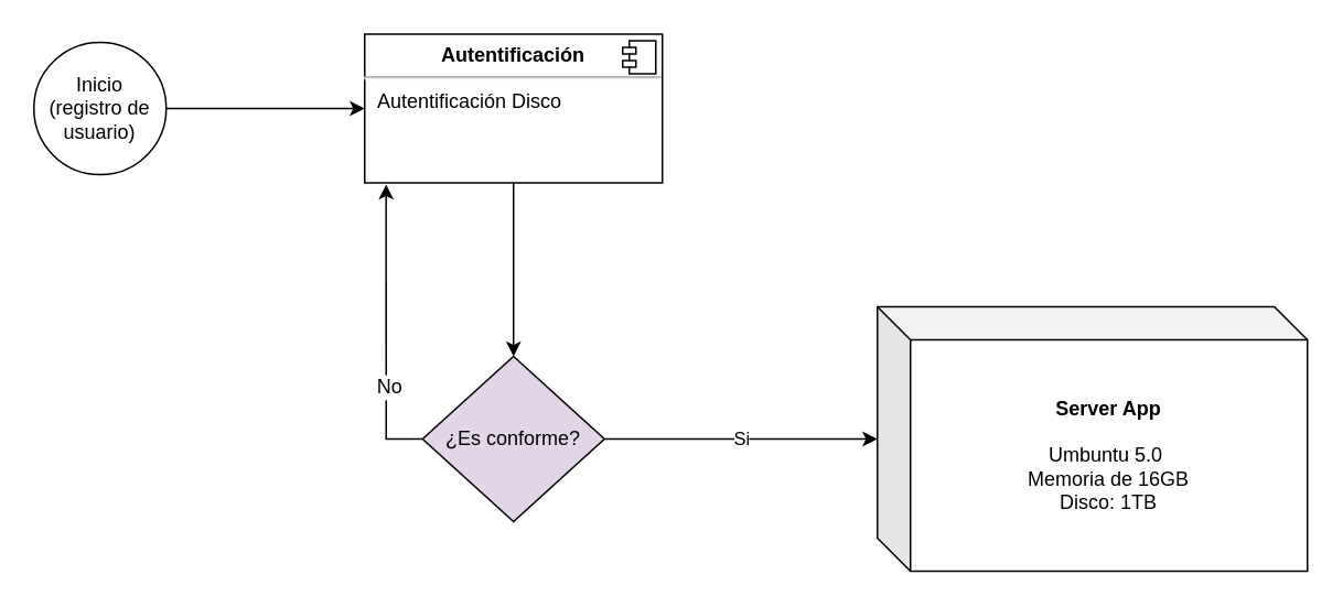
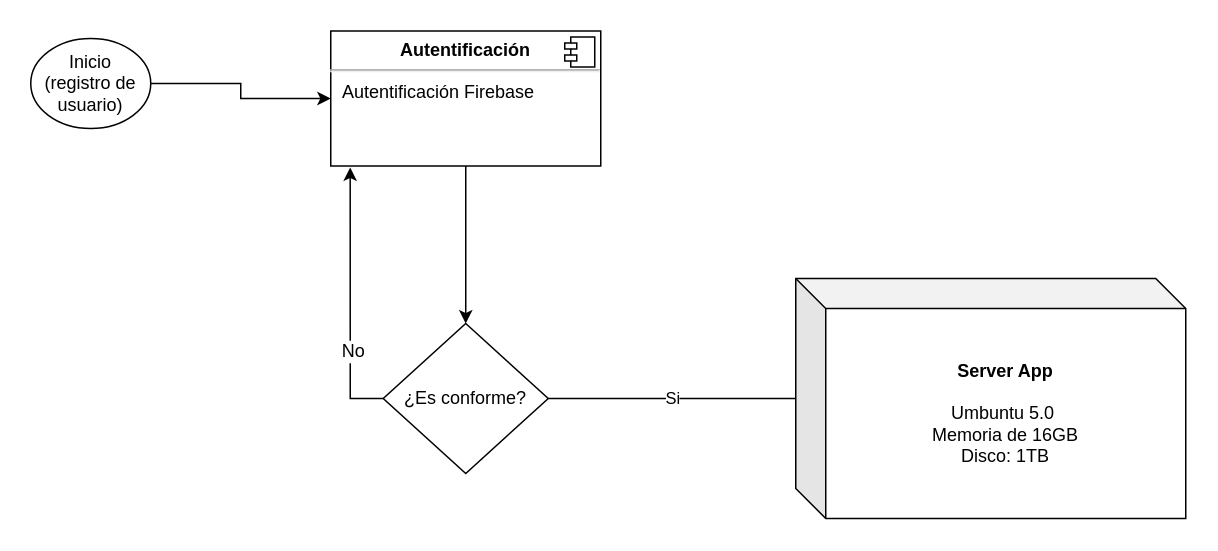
  <mxCell id="0" />
  <mxCell id="1" parent="0" />
  <mxCell id="2" style="edgeStyle=orthogonalEdgeStyle;rounded=0;orthogonalLoop=1;jettySize=auto;html=1;" edge="1" parent="1" source="3" target="5"><mxGeometry relative="1" as="geometry" /></mxCell>
- <mxCell id="3" value="Inicio&lt;br&gt;(registro de usuario)" style="ellipse;whiteSpace=wrap;html=1;aspect=fixed;" vertex="1" parent="1"><mxGeometry x="20" y="25" width="80" height="80" as="geometry" /></mxCell>
+ <mxCell id="3" value="Inicio&lt;br&gt;(registro de usuario)" style="ellipse;whiteSpace=wrap;html=1;aspect=fixed;" vertex="1" parent="1"><mxGeometry x="20" y="25" width="80" height="60" as="geometry" /></mxCell>
  <mxCell id="4" style="edgeStyle=orthogonalEdgeStyle;rounded=0;orthogonalLoop=1;jettySize=auto;html=1;exitX=0.5;exitY=1;exitDx=0;exitDy=0;" edge="1" parent="1" source="5" target="10"><mxGeometry relative="1" as="geometry" /></mxCell>
- <mxCell id="5" value="&lt;p style=&quot;margin: 0px ; margin-top: 6px ; text-align: center&quot;&gt;&lt;b&gt;Autentificación&lt;/b&gt;&lt;/p&gt;&lt;hr&gt;&lt;p style=&quot;margin: 0px ; margin-left: 8px&quot;&gt;Autentificación Disco&lt;/p&gt;" style="align=left;overflow=fill;html=1;dropTarget=0;" vertex="1" parent="1"><mxGeometry x="220" y="20" width="180" height="90" as="geometry" /></mxCell>
+ <mxCell id="5" value="&lt;p style=&quot;margin: 0px ; margin-top: 6px ; text-align: center&quot;&gt;&lt;b&gt;Autentificación&lt;/b&gt;&lt;/p&gt;&lt;hr&gt;&lt;p style=&quot;margin: 0px ; margin-left: 8px&quot;&gt;Autentificación Firebase&lt;/p&gt;" style="align=left;overflow=fill;html=1;dropTarget=0;" vertex="1" parent="1"><mxGeometry x="220" y="20" width="180" height="90" as="geometry" /></mxCell>
  <mxCell id="6" value="" style="shape=component;jettyWidth=8;jettyHeight=4;" vertex="1" parent="5"><mxGeometry x="1" width="20" height="20" relative="1" as="geometry"><mxPoint x="-24" y="4" as="offset" /></mxGeometry></mxCell>
- <mxCell id="7" value="Si" style="edgeStyle=orthogonalEdgeStyle;rounded=0;orthogonalLoop=1;jettySize=auto;html=1;exitX=1;exitY=0.5;exitDx=0;exitDy=0;" edge="1" parent="1" source="10" target="11"><mxGeometry relative="1" as="geometry" /></mxCell>
+ <mxCell id="7" value="Si" style="edgeStyle=orthogonalEdgeStyle;rounded=0;orthogonalLoop=1;jettySize=auto;html=1;exitX=1;exitY=0.5;exitDx=0;exitDy=0;endArrow=none;" edge="1" parent="1" source="10" target="11"><mxGeometry relative="1" as="geometry" /></mxCell>
  <mxCell id="8" style="edgeStyle=orthogonalEdgeStyle;rounded=0;orthogonalLoop=1;jettySize=auto;html=1;exitX=0;exitY=0.5;exitDx=0;exitDy=0;entryX=0.072;entryY=1.011;entryDx=0;entryDy=0;entryPerimeter=0;fontSize=12;" edge="1" parent="1" source="10" target="5"><mxGeometry relative="1" as="geometry" /></mxCell>
  <mxCell id="9" value="No" style="edgeLabel;html=1;align=center;verticalAlign=middle;resizable=0;points=[];fontSize=12;" vertex="1" connectable="0" parent="8"><mxGeometry x="-0.398" y="-2" relative="1" as="geometry"><mxPoint as="offset" /></mxGeometry></mxCell>
- <mxCell id="10" value="¿Es conforme?" style="rhombus;whiteSpace=wrap;html=1;fillColor=#e1d5e7;" vertex="1" parent="1"><mxGeometry x="255" y="215" width="110" height="100" as="geometry" /></mxCell>
+ <mxCell id="10" value="¿Es conforme?" style="rhombus;whiteSpace=wrap;html=1;" vertex="1" parent="1"><mxGeometry x="255" y="215" width="110" height="100" as="geometry" /></mxCell>
  <mxCell id="11" value="&lt;b&gt;Server App&lt;/b&gt;&lt;br&gt;&lt;br&gt;Umbuntu 5.0&amp;nbsp;&lt;br&gt;Memoria de 16GB&lt;br&gt;Disco: 1TB" style="shape=cube;whiteSpace=wrap;html=1;boundedLbl=1;backgroundOutline=1;darkOpacity=0.05;darkOpacity2=0.1;" vertex="1" parent="1"><mxGeometry x="530" y="185" width="260" height="160" as="geometry" /></mxCell>
